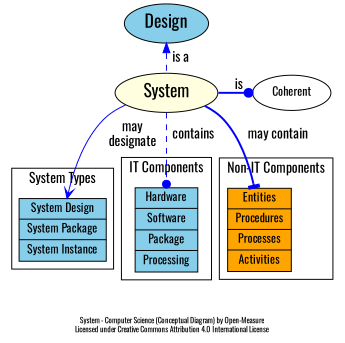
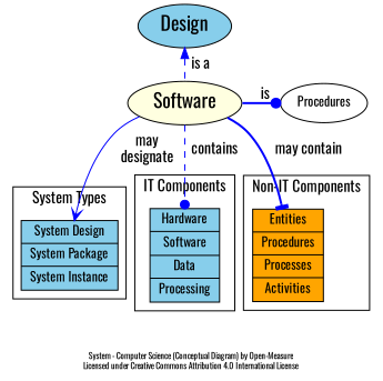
  digraph {
    compound=true
    fontname=Oswald
    fontsize=8
    label="System - Computer Science (Conceptual Diagram) by Open-Measure\nLicensed under Creative Commons Attribution 4.0 International License"
    newrank=true
    packmode=clust
    rankdir=TB
    ranksep=0
    node [fillcolor=skyblue fontname=Oswald fontsize=12 shape=ellipse style=filled]
    edge [arrowhead=dot color=blue fontname=Oswald minlen=1 style=bold]
-   n1 [fillcolor=lightyellow fontsize=18 label=System]
-   n2 [fillcolor=white label=Coherent]
+   n1 [fillcolor=lightyellow fontsize=18 label=Software]
+   n2 [fillcolor=white label=Procedures]
    n3 [color=black fontcolor=black label="{{System Design}|{System Package}|{System Instance}}" shape=record]
-   n4 [color=black fontcolor=black label="{{Hardware}|{Software}|{Package}|{Processing}}" shape=record]
+   n4 [color=black fontcolor=black label="{{Hardware}|{Software}|{Data}|{Processing}}" shape=record]
    n5 [color=black fillcolor=orange fontcolor=black label="{{Entities}|{Procedures}|{Processes}|{Activities}}" shape=record]
    n6 [fontsize=18 label=Design]
    subgraph sub_1 {
      rank=same
      n1
      n2
    }
    subgraph cluster_2 {
      fontsize=14
      label="System Types"
      n3
    }
    subgraph cluster_3 {
      fontsize=14
      label="IT Components"
      n4
    }
    subgraph cluster_4 {
      fontsize=14
      label="Non-IT Components"
      n5
    }
    n1 -> n2 [headlabel="  is   "]
    n1 -> n3 [arrowhead=vee label="  may  \n  designate  " style=solid]
    n1 -> n4 [label="  contains  " style=dashed]
    n1 -> n5 [arrowhead=tee label="  may contain  "]
    n6 -> n1 [dir=back label="  is a  " style=dashed weight=10 arrowhead=""]
  }
